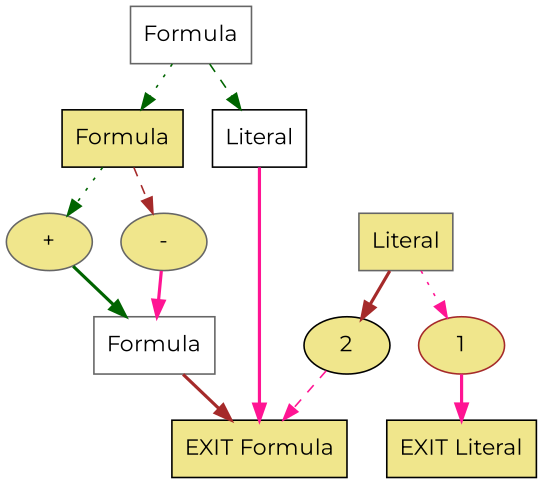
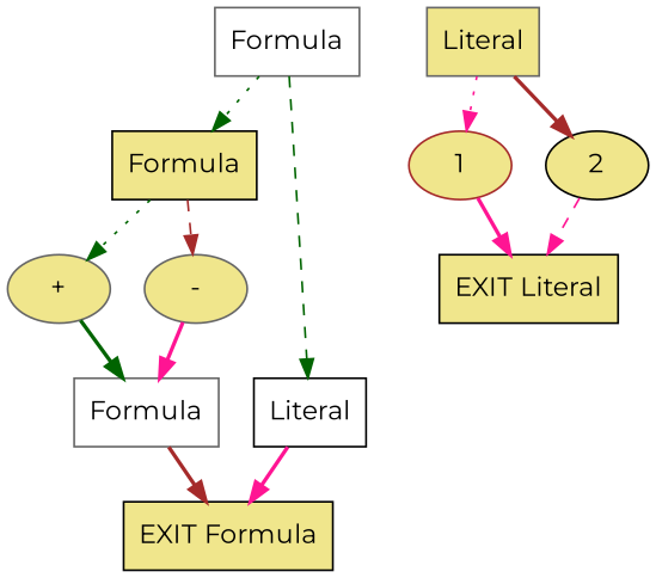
  digraph {
    fontname=Montserrat
    ranksep=0.4
    node [color=gray40 fillcolor=khaki fontname=Montserrat shape=rectangle style=filled]
    edge [color=deeppink fontname=Montserrat style=bold]
    n1 [fillcolor=white label=Formula style="filled,solid"]
    n2 [color=black label=Formula]
    n3 [color=black fillcolor=white label=Literal]
    n4 [color=black label="EXIT Formula"]
    n5 [label="+" shape=""]
    n6 [label="-" shape=""]
    n7 [fillcolor=white label=Formula]
    n8 [label=Literal style="filled,solid"]
    n9 [color=brown label=1 shape=""]
    n10 [color=black label=2 shape=""]
    n11 [color=black label="EXIT Literal"]
    subgraph sub_1 {
      n1
      n2
      n3
      n4
      n5
      n6
      n7
    }
    subgraph sub_2 {
      n8
      n9
      n10
      n11
    }
    n1 -> n2 [color=darkgreen style=dotted]
    n1 -> n3 [color=darkgreen style=dashed]
    n2 -> n5 [color=darkgreen style=dotted]
    n2 -> n6 [color=brown style=dashed]
    n3 -> n4
    n5 -> n7 [color=darkgreen]
    n6 -> n7
    n7 -> n4 [color=brown]
    n8 -> n9 [style=dotted]
    n8 -> n10 [color=brown]
    n9 -> n11
-   n10 -> n4 [style=dashed]
+   n10 -> n11 [style=dashed]
  }
